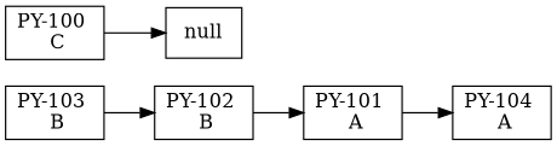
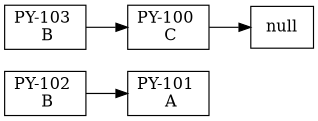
  digraph {
    rankdir=LR
    node [shape=record]
    n1 [label="{PY-101 \n A}"]
-   n2 [label="{PY-104 \n A}"]
    n3 [label="{PY-103 \n B}"]
    n4 [label="{PY-102 \n B}"]
    n5 [label="{PY-100 \n C}"]
    null
-   n1 -> n2
-   n3 -> n4
+   n3 -> n5
    n4 -> n1
    n5 -> null
  }
